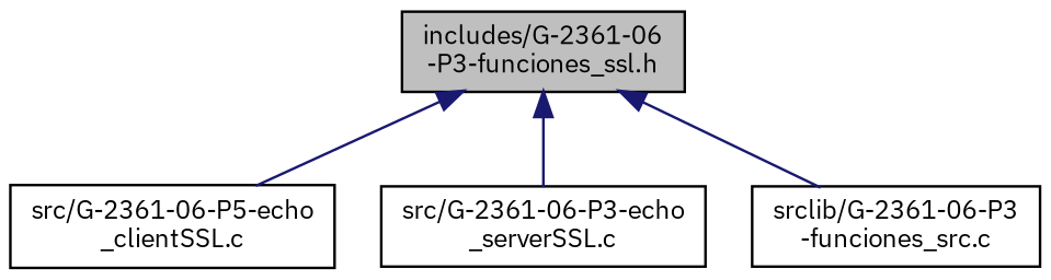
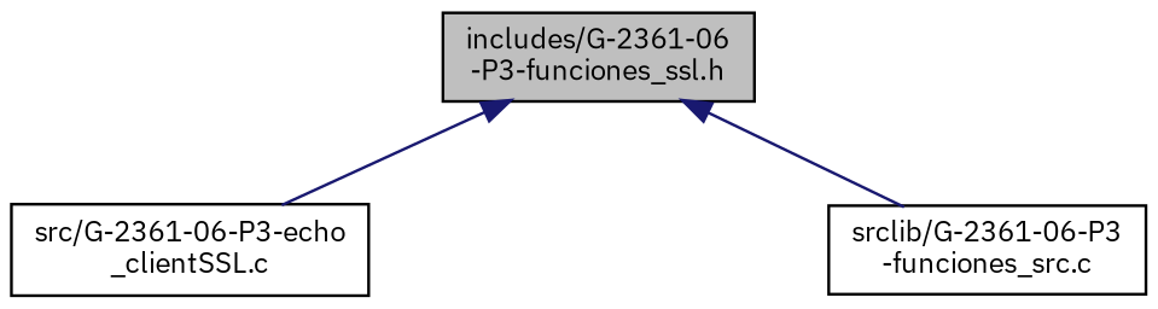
  digraph {
    fontname="IBM Plex Sans"
    node [color=black fillcolor=white fontname="IBM Plex Sans" fontsize=10 shape=record style=filled]
    edge [color=midnightblue dir=back fontname="IBM Plex Sans" fontsize=10 labelfontname=Helvetica labelfontsize=10 style=solid]
    n1 [fillcolor=grey75 fontcolor=black height=0.2 label="includes/G-2361-06\l-P3-funciones_ssl.h" width=0.4]
-   n2 [height=0.2 label="src/G-2361-06-P5-echo\l_clientSSL.c" width=0.4]
-   n3 [height=0.2 label="src/G-2361-06-P3-echo\l_serverSSL.c" width=0.4]
+   n2 [height=0.2 label="src/G-2361-06-P3-echo\l_clientSSL.c" width=0.4]
    n4 [height=0.2 label="srclib/G-2361-06-P3\l-funciones_src.c" width=0.4]
    n1 -> n2
-   n1 -> n3
    n1 -> n4
  }
